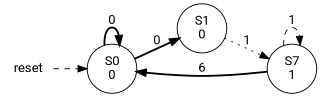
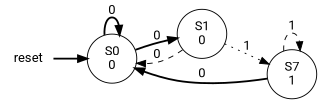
  digraph {
    fontname=Roboto
    rankdir=LR
    node [fontname=Roboto]
    edge [fontname=Roboto style=dashed]
    reset [shape=none]
    n2 [label="S0\n0"]
    n3 [label="S1\n0"]
    n4 [label="S7\n1"]
-   reset -> n2
+   reset -> n2 [style=bold]
    n2 -> n2 [label=0 style=bold]
    n2 -> n3 [label=0 style=bold]
+   n3 -> n2 [label=0]
    n3 -> n4 [label=1 style=dotted]
-   n4 -> n2 [label=6 style=bold]
+   n4 -> n2 [label=0 style=bold]
    n4 -> n4 [label=1]
  }
